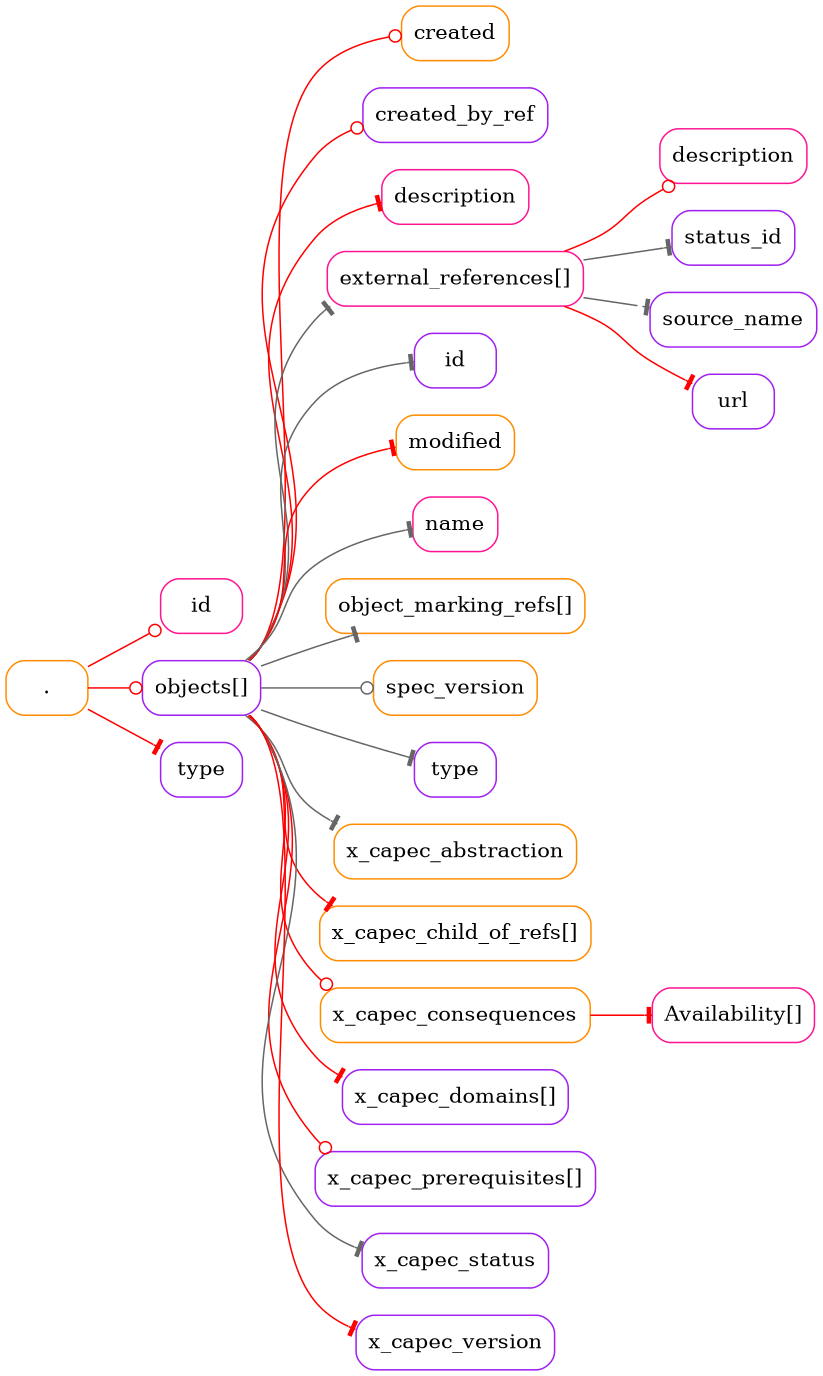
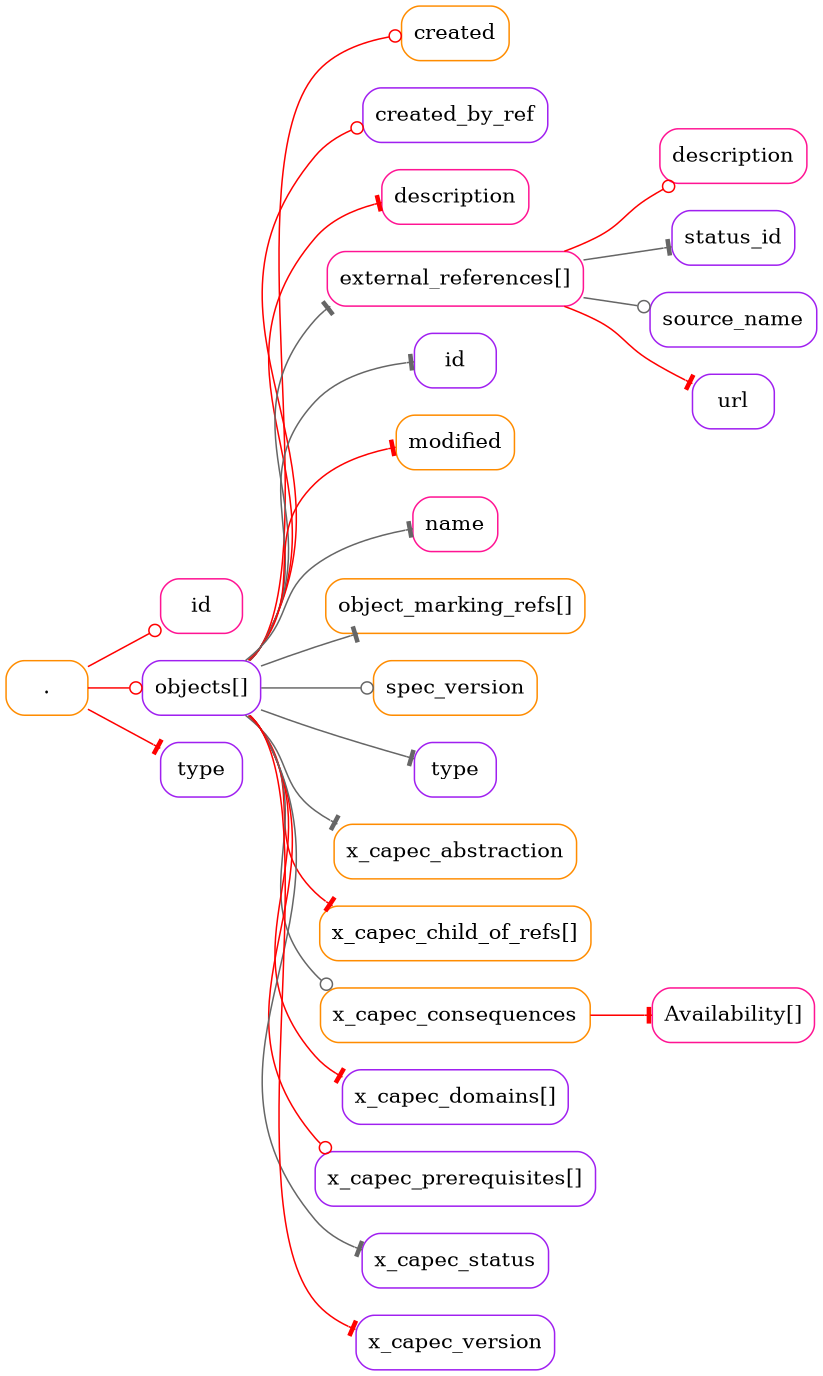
  strict digraph {
    rankdir=LR
    node [color=purple shape=box style=rounded]
    edge [arrowhead=tee color=red]
    id [color=deeppink]
    "." [color=darkorange]
    "objects[]"
    type
    n5 [color=darkorange label=created]
    n6 [label=created_by_ref]
    n7 [color=deeppink label=description]
    n8 [color=deeppink label="external_references[]"]
    n9 [label=id]
    n10 [color=darkorange label=modified]
    n11 [color=deeppink label=name]
    n12 [color=darkorange label="object_marking_refs[]"]
    n13 [color=darkorange label=spec_version]
    n14 [label=type]
    n15 [color=darkorange label=x_capec_abstraction]
    n16 [color=darkorange label="x_capec_child_of_refs[]"]
    n17 [color=darkorange label=x_capec_consequences]
    n18 [label="x_capec_domains[]"]
    n19 [label="x_capec_prerequisites[]"]
    n20 [label=x_capec_status]
    n21 [label=x_capec_version]
    n22 [color=deeppink label=description]
    n23 [label=status_id]
    n24 [label=source_name]
    n25 [label=url]
    n26 [color=deeppink label="Availability[]"]
    "." -> id [arrowhead=odot]
    "." -> "objects[]" [arrowhead=odot]
    "." -> type
    "objects[]" -> n5 [arrowhead=odot]
    "objects[]" -> n6 [arrowhead=odot]
    "objects[]" -> n7
    "objects[]" -> n8 [color=gray40]
    "objects[]" -> n9 [color=gray40]
    "objects[]" -> n10
    "objects[]" -> n11 [color=gray40]
    "objects[]" -> n12 [color=gray40]
    "objects[]" -> n13 [arrowhead=odot color=gray40]
    "objects[]" -> n14 [color=gray40]
    "objects[]" -> n15 [color=gray40]
    "objects[]" -> n16
-   "objects[]" -> n17 [arrowhead=odot]
+   "objects[]" -> n17 [arrowhead=odot color=gray40]
    "objects[]" -> n18
    "objects[]" -> n19 [arrowhead=odot]
    "objects[]" -> n20 [color=gray40]
    "objects[]" -> n21
    n8 -> n22 [arrowhead=odot]
    n8 -> n23 [color=gray40]
-   n8 -> n24 [color=gray40]
+   n8 -> n24 [arrowhead=odot color=gray40]
    n8 -> n25
    n17 -> n26
  }
